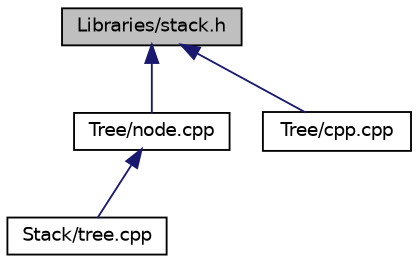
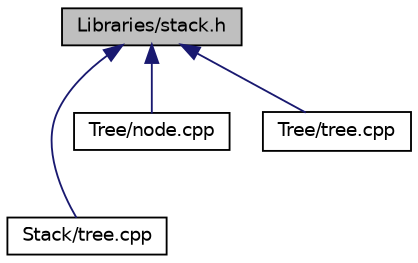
  digraph {
    node [color=black fillcolor=white fontname=Helvetica fontsize=10 shape=record style=filled]
    edge [color=midnightblue dir=back fontname=Helvetica fontsize=10 labelfontname=Helvetica labelfontsize=10 style=solid]
    n1 [fillcolor=grey75 fontcolor=black height=0.2 label="Libraries/stack.h" width=0.4]
    n2 [height=0.2 label="Stack/tree.cpp" width=0.4]
    n3 [height=0.2 label="Tree/node.cpp" width=0.4]
-   n4 [height=0.2 label="Tree/cpp.cpp" width=0.4]
-   n3 -> n2
+   n4 [height=0.2 label="Tree/tree.cpp" width=0.4]
+   n1 -> n2
    n1 -> n3
    n1 -> n4
  }
